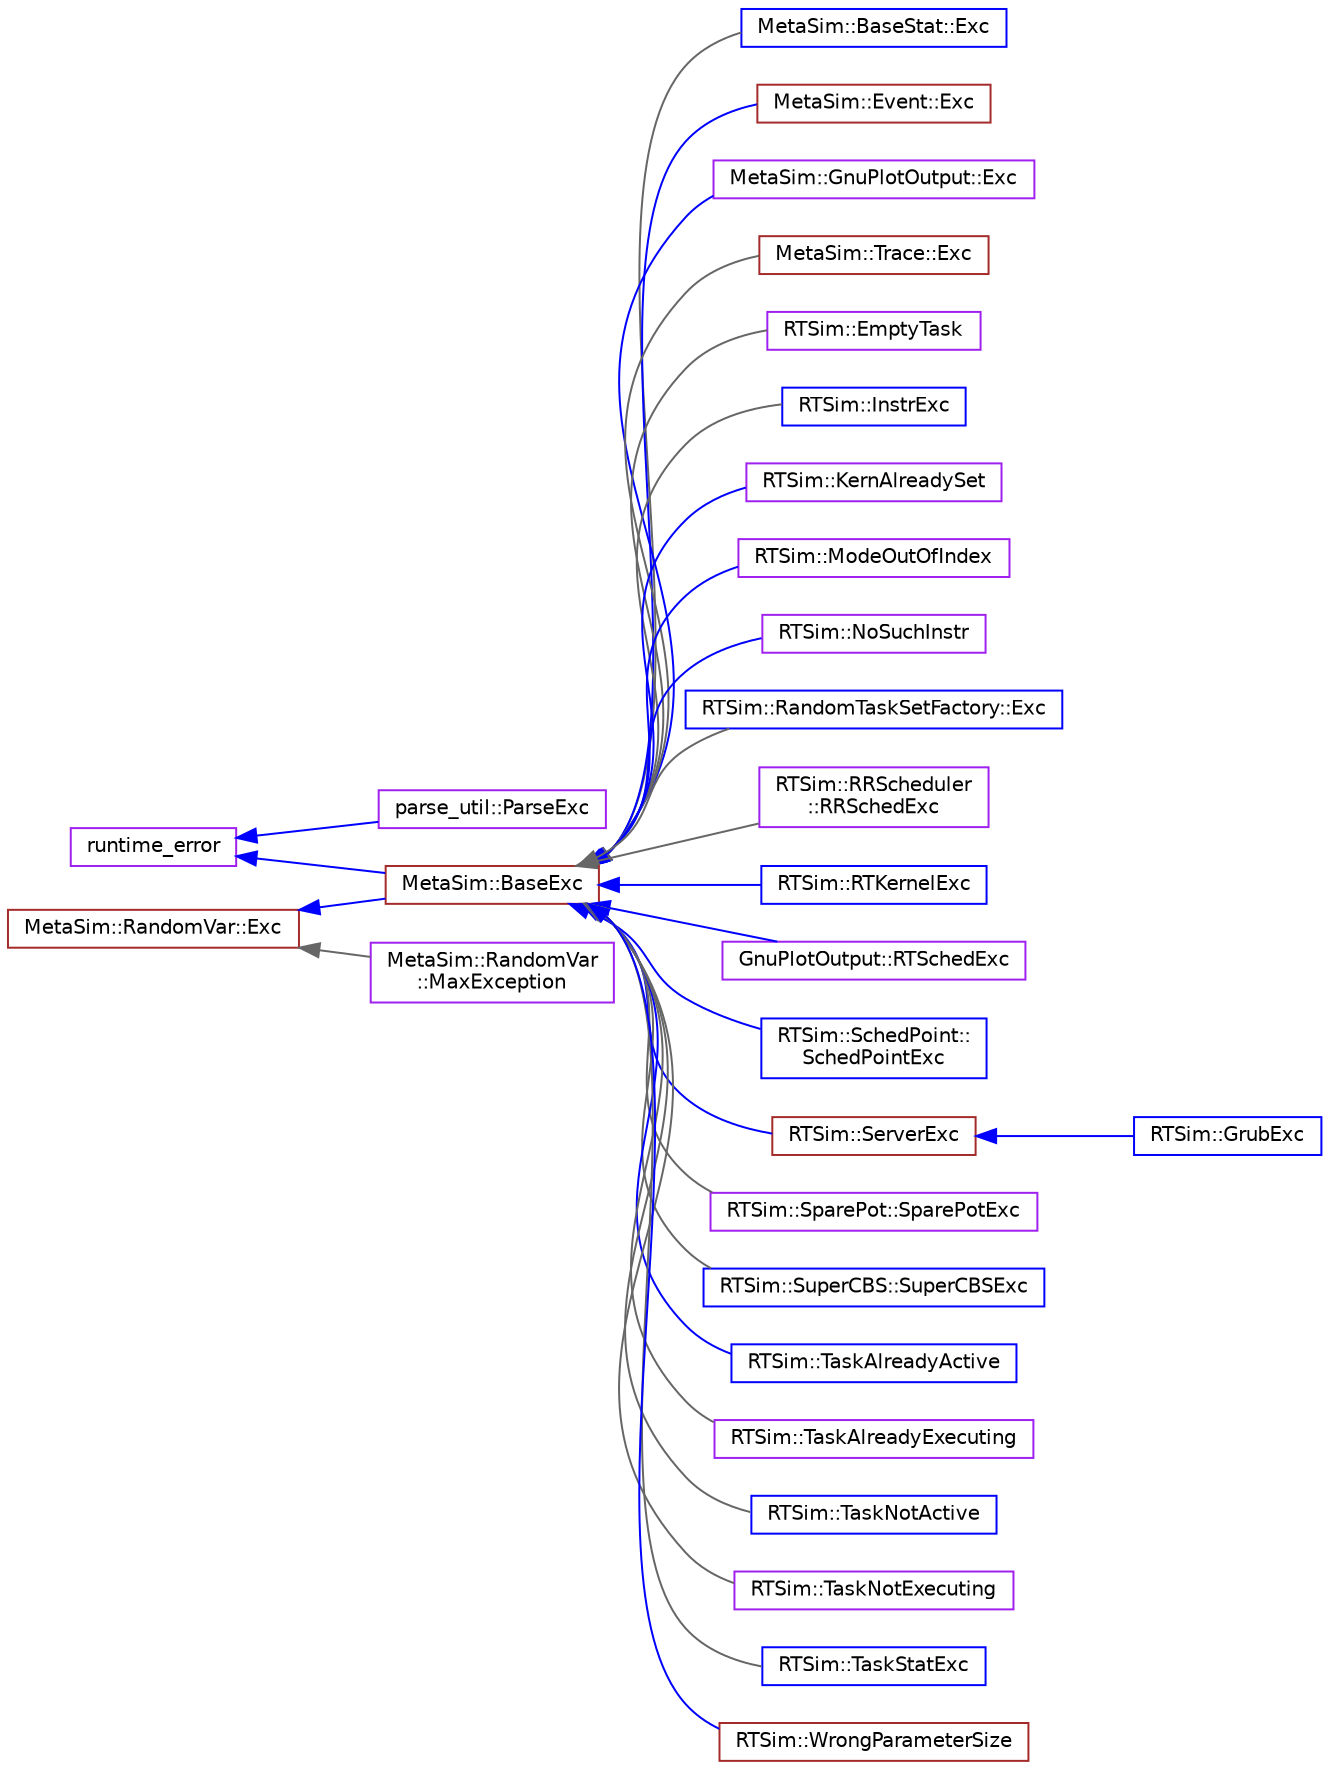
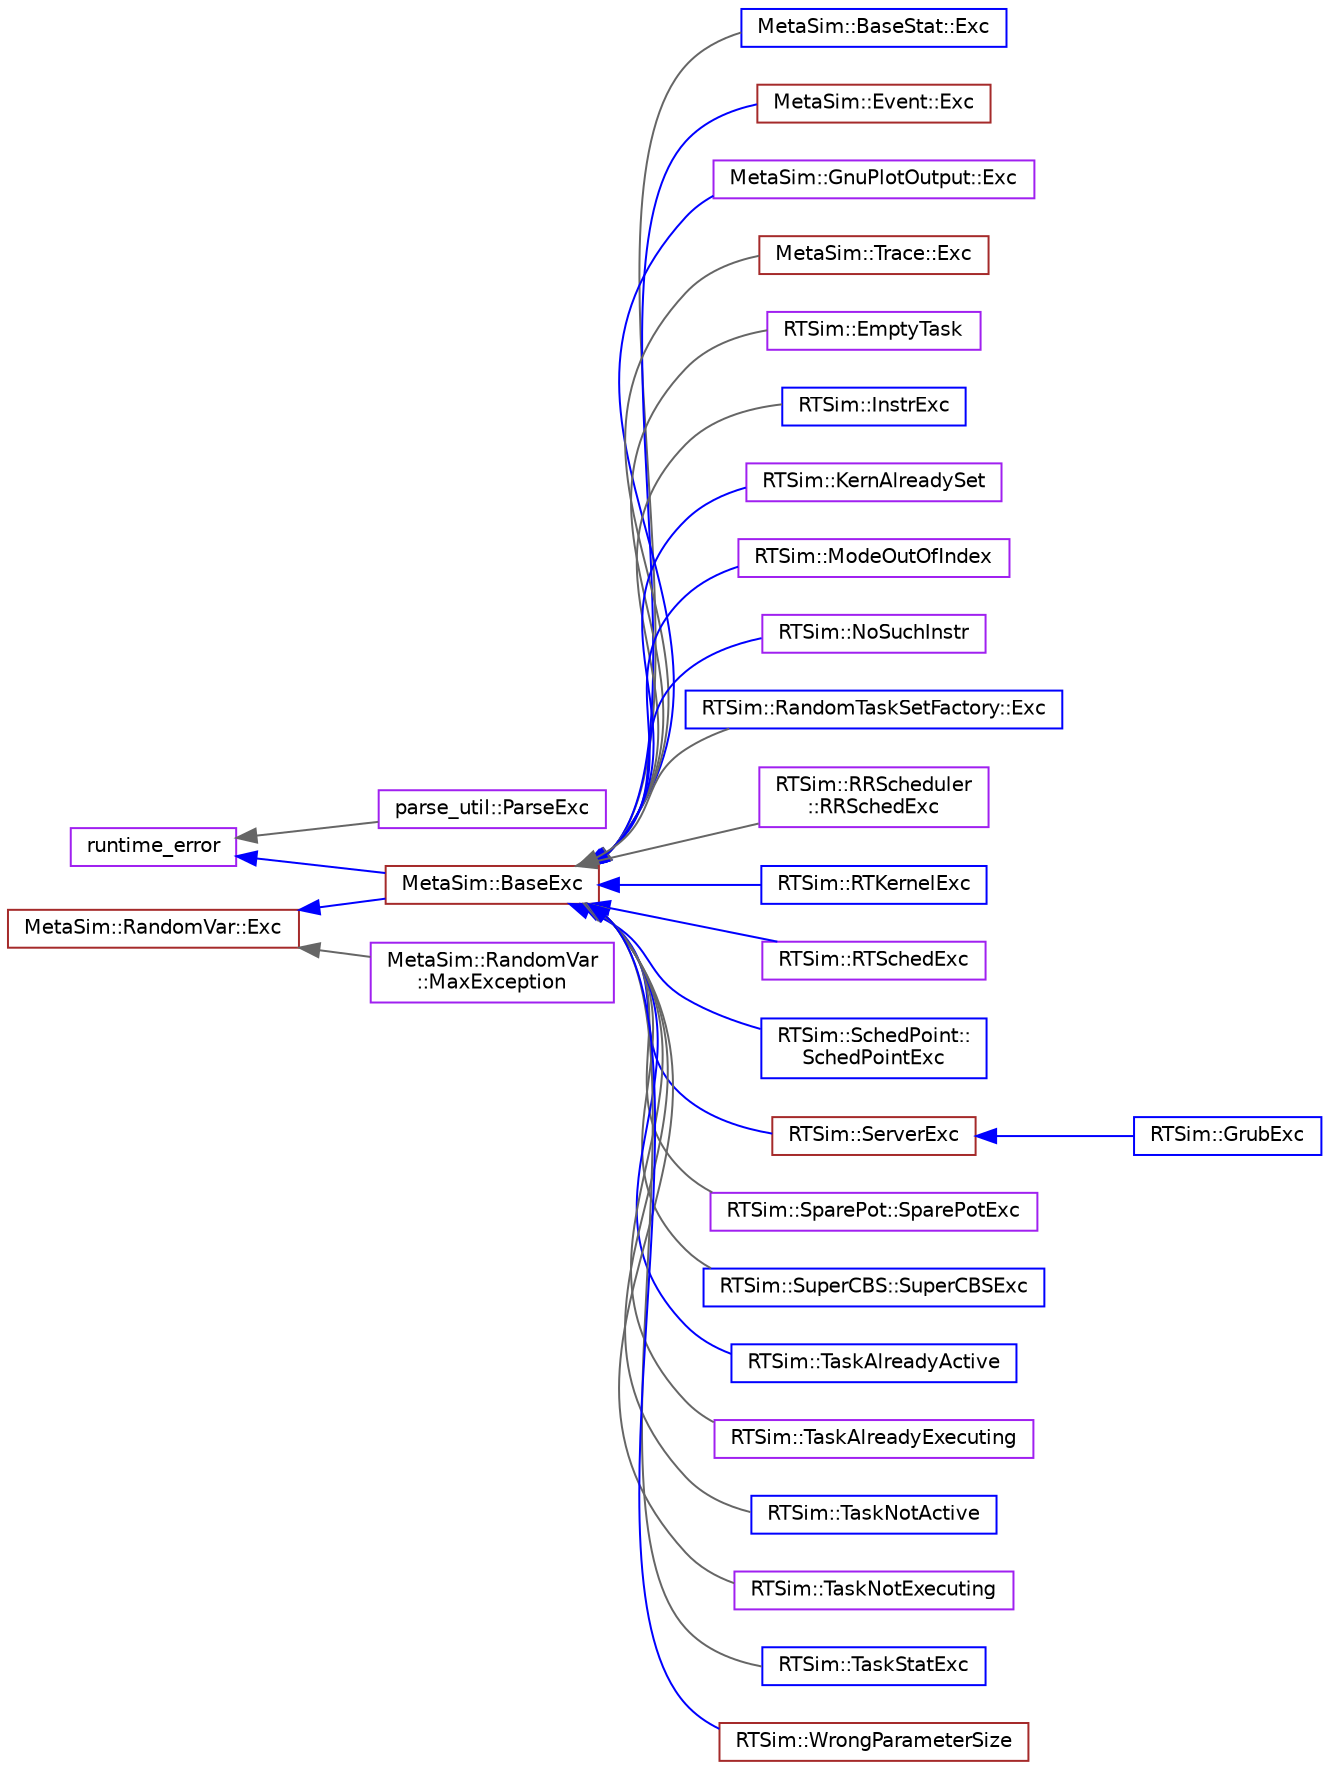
  digraph {
    rankdir=LR
    node [color=purple fillcolor=white fontname=Helvetica fontsize=10 shape=record style=filled]
    edge [color=blue dir=back fontname=Helvetica fontsize=10 labelfontname=Helvetica labelfontsize=10 style=solid]
    n1 [height=0.2 label=runtime_error width=0.4]
    n2 [color=brown height=0.2 label="MetaSim::BaseExc" width=0.4]
    n3 [height=0.2 label="parse_util::ParseExc" width=0.4]
    n4 [color=blue height=0.2 label="MetaSim::BaseStat::Exc" width=0.4]
    n5 [color=brown height=0.2 label="MetaSim::Event::Exc" width=0.4]
    n6 [height=0.2 label="MetaSim::GnuPlotOutput::Exc" width=0.4]
    n7 [color=brown height=0.2 label="MetaSim::Trace::Exc" width=0.4]
    n8 [height=0.2 label="RTSim::EmptyTask" width=0.4]
    n9 [color=blue height=0.2 label="RTSim::InstrExc" width=0.4]
    n10 [height=0.2 label="RTSim::KernAlreadySet" width=0.4]
    n11 [height=0.2 label="RTSim::ModeOutOfIndex" width=0.4]
    n12 [height=0.2 label="RTSim::NoSuchInstr" width=0.4]
    n13 [color=blue height=0.2 label="RTSim::RandomTaskSetFactory::Exc" width=0.4]
    n14 [height=0.2 label="RTSim::RRScheduler\l::RRSchedExc" width=0.4]
    n15 [color=blue height=0.2 label="RTSim::RTKernelExc" width=0.4]
-   n16 [height=0.2 label="GnuPlotOutput::RTSchedExc" width=0.4]
+   n16 [height=0.2 label="RTSim::RTSchedExc" width=0.4]
    n17 [color=blue height=0.2 label="RTSim::SchedPoint::\lSchedPointExc" width=0.4]
    n18 [color=brown height=0.2 label="RTSim::ServerExc" width=0.4]
    n19 [height=0.2 label="RTSim::SparePot::SparePotExc" width=0.4]
    n20 [color=blue height=0.2 label="RTSim::SuperCBS::SuperCBSExc" width=0.4]
    n21 [color=blue height=0.2 label="RTSim::TaskAlreadyActive" width=0.4]
    n22 [height=0.2 label="RTSim::TaskAlreadyExecuting" width=0.4]
    n23 [color=blue height=0.2 label="RTSim::TaskNotActive" width=0.4]
    n24 [height=0.2 label="RTSim::TaskNotExecuting" width=0.4]
    n25 [color=blue height=0.2 label="RTSim::TaskStatExc" width=0.4]
    n26 [color=brown height=0.2 label="RTSim::WrongParameterSize" width=0.4]
    n27 [color=brown height=0.2 label="MetaSim::RandomVar::Exc" width=0.4]
    n28 [height=0.2 label="MetaSim::RandomVar\l::MaxException" width=0.4]
    n29 [color=blue height=0.2 label="RTSim::GrubExc" width=0.4]
    n1 -> n2
-   n1 -> n3
+   n1 -> n3 [color=gray40]
    n2 -> n4 [color=gray40]
    n2 -> n5
    n2 -> n6
    n2 -> n7 [color=gray40]
    n2 -> n8 [color=gray40]
    n2 -> n9 [color=gray40]
    n2 -> n10
    n2 -> n11
    n2 -> n12
    n2 -> n13 [color=gray40]
    n2 -> n14 [color=gray40]
    n2 -> n15
    n2 -> n16
    n2 -> n17
    n2 -> n18
    n2 -> n19 [color=gray40]
    n2 -> n20 [color=gray40]
    n2 -> n21
    n2 -> n22 [color=gray40]
    n2 -> n23 [color=gray40]
    n2 -> n24 [color=gray40]
    n2 -> n25 [color=gray40]
    n2 -> n26
    n18 -> n29
    n27 -> n2
    n27 -> n28 [color=gray40]
  }
